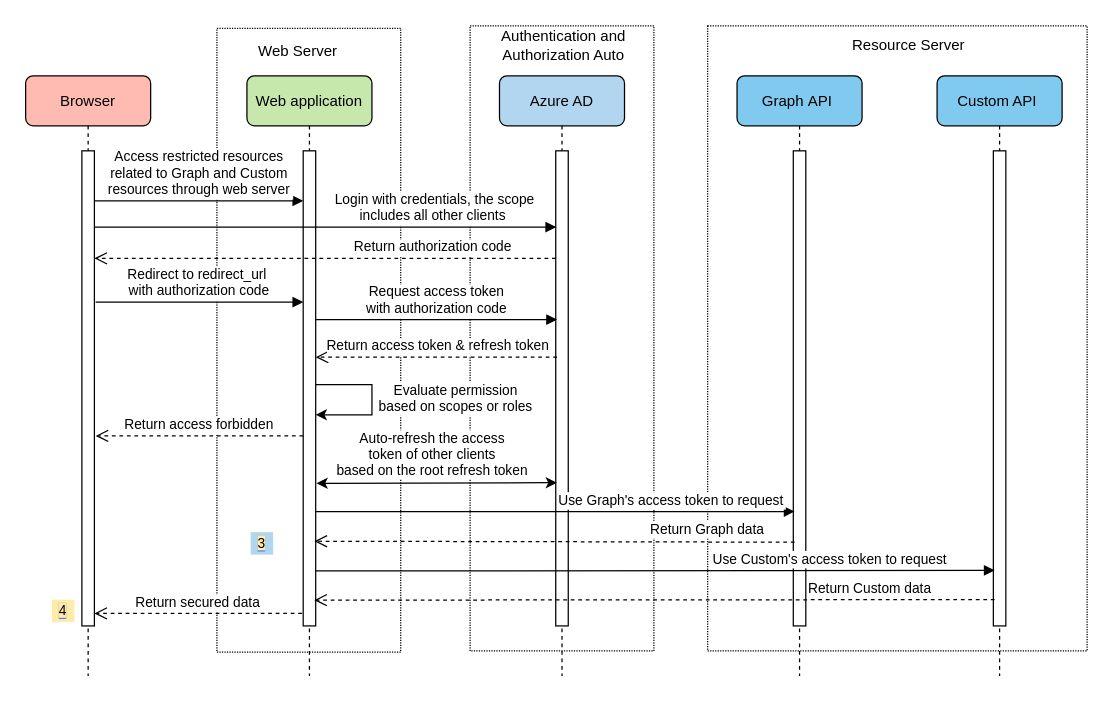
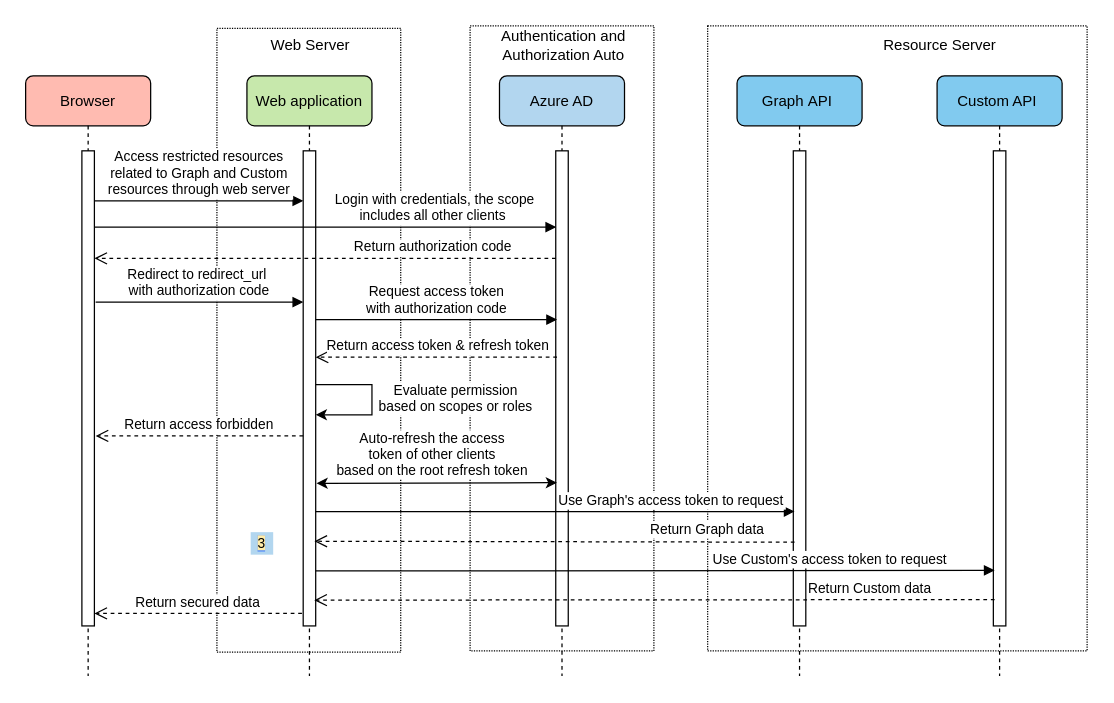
  <mxCell id="0" />
  <mxCell id="1" parent="0" />
  <mxCell id="2" value="" style="rounded=0;whiteSpace=wrap;html=1;dashed=1;dashPattern=1 1;" parent="1" vertex="1"><mxGeometry x="565.5" y="20" width="303.5" height="500" as="geometry" /></mxCell>
  <mxCell id="3" value="" style="rounded=0;whiteSpace=wrap;html=1;dashed=1;dashPattern=1 1;" parent="1" vertex="1"><mxGeometry x="375.5" y="20" width="147" height="500" as="geometry" /></mxCell>
  <mxCell id="4" value="" style="rounded=0;whiteSpace=wrap;html=1;dashed=1;dashPattern=1 1;" parent="1" vertex="1"><mxGeometry x="173" y="22" width="147" height="499" as="geometry" /></mxCell>
  <mxCell id="5" value="Browser" style="shape=umlLifeline;perimeter=lifelinePerimeter;container=1;collapsible=0;recursiveResize=0;rounded=1;shadow=0;strokeWidth=1;fillColor=#FFBBB1;" parent="1" vertex="1"><mxGeometry x="20" y="60" width="100" height="480" as="geometry" /></mxCell>
  <mxCell id="6" value="" style="points=[];perimeter=orthogonalPerimeter;rounded=0;shadow=0;strokeWidth=1;" parent="5" vertex="1"><mxGeometry x="45" y="60" width="10" height="380" as="geometry" /></mxCell>
  <mxCell id="7" value="Web application" style="shape=umlLifeline;perimeter=lifelinePerimeter;container=1;collapsible=0;recursiveResize=0;rounded=1;shadow=0;strokeWidth=1;fillColor=#C7E8AC;" parent="1" vertex="1"><mxGeometry x="197" y="60" width="100" height="480" as="geometry" /></mxCell>
  <mxCell id="8" value="" style="points=[];perimeter=orthogonalPerimeter;rounded=0;shadow=0;strokeWidth=1;" parent="7" vertex="1"><mxGeometry x="45" y="60" width="10" height="380" as="geometry" /></mxCell>
  <mxCell id="9" value="Return secured data" style="verticalAlign=bottom;endArrow=open;dashed=1;endSize=8;exitX=0;exitY=0.95;shadow=0;strokeWidth=1;fontSize=11;" parent="1" edge="1"><mxGeometry relative="1" as="geometry"><mxPoint x="75" y="490" as="targetPoint" /><mxPoint x="241" y="490" as="sourcePoint" /></mxGeometry></mxCell>
  <mxCell id="10" value="Access restricted resources &#10;related to Graph and Custom &#10;resources through web server " style="verticalAlign=bottom;endArrow=block;shadow=0;strokeWidth=1;fontSize=11;" parent="1" edge="1"><mxGeometry relative="1" as="geometry"><mxPoint x="75" y="160" as="sourcePoint" /><mxPoint x="242" y="160" as="targetPoint" /></mxGeometry></mxCell>
  <mxCell id="11" value="Azure AD " style="shape=umlLifeline;perimeter=lifelinePerimeter;container=1;collapsible=0;recursiveResize=0;rounded=1;shadow=0;strokeWidth=1;fillColor=#B2D6EF;" parent="1" vertex="1"><mxGeometry x="399" y="60" width="100" height="480" as="geometry" /></mxCell>
  <mxCell id="12" value="" style="points=[];perimeter=orthogonalPerimeter;rounded=0;shadow=0;strokeWidth=1;" parent="11" vertex="1"><mxGeometry x="45" y="60" width="10" height="380" as="geometry" /></mxCell>
  <mxCell id="13" value="Graph API " style="shape=umlLifeline;perimeter=lifelinePerimeter;container=1;collapsible=0;recursiveResize=0;rounded=1;shadow=0;strokeWidth=1;fillColor=#81CAEF;" parent="1" vertex="1"><mxGeometry x="589" y="60" width="100" height="480" as="geometry" /></mxCell>
  <mxCell id="14" value="" style="points=[];perimeter=orthogonalPerimeter;rounded=0;shadow=0;strokeWidth=1;" parent="13" vertex="1"><mxGeometry x="45" y="60" width="10" height="380" as="geometry" /></mxCell>
  <mxCell id="15" value="Login with credentials, the scope &#10;includes all other clients " style="verticalAlign=bottom;endArrow=block;shadow=0;strokeWidth=1;fontSize=11;spacingTop=0;spacingRight=-3;" parent="1" edge="1"><mxGeometry x="0.468" relative="1" as="geometry"><mxPoint x="75" y="181" as="sourcePoint" /><mxPoint x="444.31" y="181" as="targetPoint" /><mxPoint as="offset" /></mxGeometry></mxCell>
  <mxCell id="16" value="Use Graph's access token to request" style="verticalAlign=bottom;endArrow=block;shadow=0;strokeWidth=1;entryX=0.005;entryY=0.784;entryDx=0;entryDy=0;entryPerimeter=0;fontSize=11;spacingLeft=19;spacingBottom=0;spacingRight=18;" parent="1" edge="1"><mxGeometry x="0.483" relative="1" as="geometry"><mxPoint x="252" y="408.52" as="sourcePoint" /><mxPoint x="635" y="408.52" as="targetPoint" /><mxPoint as="offset" /></mxGeometry></mxCell>
  <mxCell id="17" value="Return Graph data" style="verticalAlign=bottom;endArrow=open;dashed=1;endSize=8;shadow=0;strokeWidth=1;entryX=0.9;entryY=0.703;entryDx=0;entryDy=0;entryPerimeter=0;exitX=-0.007;exitY=0.617;exitDx=0;exitDy=0;exitPerimeter=0;spacingRight=1;spacingLeft=0;fontSize=11;" parent="1" edge="1"><mxGeometry x="-0.641" y="-1" relative="1" as="geometry"><mxPoint x="251" y="432.26" as="targetPoint" /><mxPoint x="635" y="433" as="sourcePoint" /><mxPoint as="offset" /></mxGeometry></mxCell>
  <mxCell id="18" style="edgeStyle=orthogonalEdgeStyle;rounded=0;orthogonalLoop=1;jettySize=auto;html=1;entryX=1;entryY=0.479;entryDx=0;entryDy=0;entryPerimeter=0;fontSize=11;" parent="1" edge="1"><mxGeometry relative="1" as="geometry"><mxPoint x="252" y="331.12" as="targetPoint" /><mxPoint x="252" y="307" as="sourcePoint" /><Array as="points"><mxPoint x="297" y="307" /><mxPoint x="297" y="331" /></Array></mxGeometry></mxCell>
  <mxCell id="19" value="Evaluate permission &#10;based on scopes or roles" style="edgeLabel;align=center;verticalAlign=middle;resizable=0;points=[];fontSize=11;spacingRight=0;spacingLeft=16;" parent="18" vertex="1" connectable="0"><mxGeometry x="-0.694" relative="1" as="geometry"><mxPoint x="86.76" y="9.99" as="offset" /></mxGeometry></mxCell>
- <mxCell id="20" value="&lt;span style=&quot;background-color: rgb(255, 236, 169); font-size: 11px;&quot;&gt;4&lt;/span&gt;" style="rounded=0;whiteSpace=wrap;html=1;labelBackgroundColor=#4A86FF;fillColor=#FFECA9;strokeColor=none;fontSize=11;" parent="1" vertex="1"><mxGeometry x="41" y="479" width="18" height="18" as="geometry" /></mxCell>
  <mxCell id="21" value="Request access token &#10;with authorization code" style="verticalAlign=bottom;endArrow=block;entryX=0;entryY=0;shadow=0;strokeWidth=1;fontSize=11;" parent="1" edge="1"><mxGeometry relative="1" as="geometry"><mxPoint x="252" y="255" as="sourcePoint" /><mxPoint x="445" y="255" as="targetPoint" /></mxGeometry></mxCell>
  <mxCell id="22" value="Return authorization code" style="verticalAlign=bottom;endArrow=open;dashed=1;endSize=8;shadow=0;strokeWidth=1;exitX=-0.007;exitY=0.617;exitDx=0;exitDy=0;exitPerimeter=0;spacingRight=-4;entryX=0.969;entryY=0.171;entryDx=0;entryDy=0;entryPerimeter=0;fontSize=11;" parent="1" edge="1"><mxGeometry x="-0.459" relative="1" as="geometry"><mxPoint x="75" y="206" as="targetPoint" /><mxPoint x="444" y="206" as="sourcePoint" /><mxPoint as="offset" /></mxGeometry></mxCell>
  <mxCell id="23" value="Redirect to redirect_url &#10;with authorization code" style="verticalAlign=bottom;endArrow=block;entryX=0;entryY=0;shadow=0;strokeWidth=1;fontSize=11;" parent="1" edge="1"><mxGeometry relative="1" as="geometry"><mxPoint x="76" y="241" as="sourcePoint" /><mxPoint x="242" y="241" as="targetPoint" /></mxGeometry></mxCell>
  <mxCell id="24" value="Return access token &amp; refresh token" style="verticalAlign=bottom;endArrow=open;dashed=1;endSize=8;shadow=0;strokeWidth=1;exitX=-0.007;exitY=0.617;exitDx=0;exitDy=0;exitPerimeter=0;spacingRight=-4;fontSize=11;" parent="1" edge="1"><mxGeometry x="0.005" relative="1" as="geometry"><mxPoint x="252" y="285" as="targetPoint" /><mxPoint x="445" y="285" as="sourcePoint" /><mxPoint as="offset" /></mxGeometry></mxCell>
- <mxCell id="25" value="Web Server" style="text;html=1;strokeColor=none;fillColor=none;align=center;verticalAlign=middle;whiteSpace=wrap;rounded=0;dashed=1;dashPattern=1 1;" parent="1" vertex="1"><mxGeometry x="180" y="31" width="116" height="20" as="geometry" /></mxCell>
+ <mxCell id="25" value="Web Server" style="text;html=1;strokeColor=none;fillColor=none;align=center;verticalAlign=middle;whiteSpace=wrap;rounded=0;dashed=1;dashPattern=1 1;" parent="1" vertex="1"><mxGeometry x="190" y="26" width="116" height="20" as="geometry" /></mxCell>
  <mxCell id="26" value="Authentication and Authorization Auto" style="text;html=1;strokeColor=none;fillColor=none;align=center;verticalAlign=middle;whiteSpace=wrap;rounded=0;dashed=1;dashPattern=1 1;" parent="1" vertex="1"><mxGeometry x="388.5" y="26" width="122.5" height="20" as="geometry" /></mxCell>
  <mxCell id="27" value="Custom API " style="shape=umlLifeline;perimeter=lifelinePerimeter;container=1;collapsible=0;recursiveResize=0;rounded=1;shadow=0;strokeWidth=1;fillColor=#81CAEF;" parent="1" vertex="1"><mxGeometry x="749" y="60" width="100" height="480" as="geometry" /></mxCell>
  <mxCell id="28" value="" style="points=[];perimeter=orthogonalPerimeter;rounded=0;shadow=0;strokeWidth=1;" parent="27" vertex="1"><mxGeometry x="45" y="60" width="10" height="380" as="geometry" /></mxCell>
- <mxCell id="29" value="Resource Server" style="text;html=1;strokeColor=none;fillColor=none;align=center;verticalAlign=middle;whiteSpace=wrap;rounded=0;dashed=1;dashPattern=1 1;" parent="1" vertex="1"><mxGeometry x="647" y="26" width="159" height="20" as="geometry" /></mxCell>
+ <mxCell id="29" value="Resource Server" style="text;html=1;strokeColor=none;fillColor=none;align=center;verticalAlign=middle;whiteSpace=wrap;rounded=0;dashed=1;dashPattern=1 1;" parent="1" vertex="1"><mxGeometry x="672" y="26" width="159" height="20" as="geometry" /></mxCell>
  <mxCell id="30" value="Use Custom's access token to request" style="verticalAlign=bottom;endArrow=block;shadow=0;strokeWidth=1;entryX=0.005;entryY=0.784;entryDx=0;entryDy=0;entryPerimeter=0;fontSize=11;spacingLeft=19;spacingBottom=0;spacingRight=18;" parent="1" edge="1"><mxGeometry x="0.514" relative="1" as="geometry"><mxPoint x="252" y="456" as="sourcePoint" /><mxPoint x="795" y="455.52" as="targetPoint" /><mxPoint as="offset" /></mxGeometry></mxCell>
  <mxCell id="31" value="Return Custom data" style="verticalAlign=bottom;endArrow=open;dashed=1;endSize=8;shadow=0;strokeWidth=1;exitX=0.2;exitY=0.807;exitDx=0;exitDy=0;exitPerimeter=0;spacingRight=1;spacingLeft=0;fontSize=11;entryX=0.986;entryY=0.808;entryDx=0;entryDy=0;entryPerimeter=0;" parent="1" edge="1"><mxGeometry x="-0.636" relative="1" as="geometry"><mxPoint x="250.86" y="479.36" as="targetPoint" /><mxPoint x="795" y="478.94" as="sourcePoint" /><mxPoint as="offset" /></mxGeometry></mxCell>
  <mxCell id="32" value="&lt;span style=&quot;background-color: rgb(255, 236, 169); font-size: 11px;&quot;&gt;3&lt;/span&gt;" style="rounded=0;whiteSpace=wrap;html=1;labelBackgroundColor=#4A86FF;fillColor=#b2d6ef;strokeColor=none;fontSize=11;" parent="1" vertex="1"><mxGeometry x="200" y="425" width="18" height="18" as="geometry" /></mxCell>
  <mxCell id="33" value="Return access forbidden" style="verticalAlign=bottom;endArrow=open;dashed=1;endSize=8;exitX=0;exitY=0.95;shadow=0;strokeWidth=1;fontSize=11;" parent="1" edge="1"><mxGeometry relative="1" as="geometry"><mxPoint x="76" y="348" as="targetPoint" /><mxPoint x="242" y="348" as="sourcePoint" /></mxGeometry></mxCell>
  <mxCell id="34" value="" style="endArrow=classic;startArrow=classic;html=1;fontSize=11;entryX=0.1;entryY=0.538;entryDx=0;entryDy=0;entryPerimeter=0;exitX=1.011;exitY=0.607;exitDx=0;exitDy=0;exitPerimeter=0;spacingTop=1;spacingLeft=0;" parent="1" edge="1"><mxGeometry width="50" height="50" relative="1" as="geometry"><mxPoint x="252.617" y="385.893" as="sourcePoint" /><mxPoint x="445" y="385.44" as="targetPoint" /></mxGeometry></mxCell>
  <mxCell id="35" value="Auto-refresh the access &lt;br&gt;token of other clients &lt;br&gt;based on the root refresh token" style="edgeLabel;html=1;align=center;verticalAlign=middle;resizable=0;points=[];fontSize=11;" parent="34" vertex="1" connectable="0"><mxGeometry x="-0.158" y="3" relative="1" as="geometry"><mxPoint x="11" y="-20" as="offset" /></mxGeometry></mxCell>
